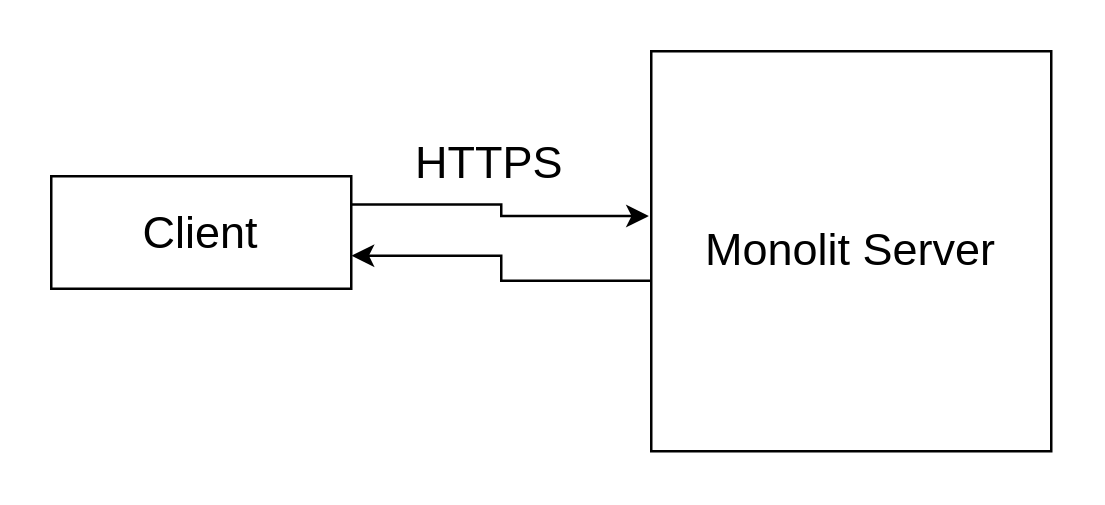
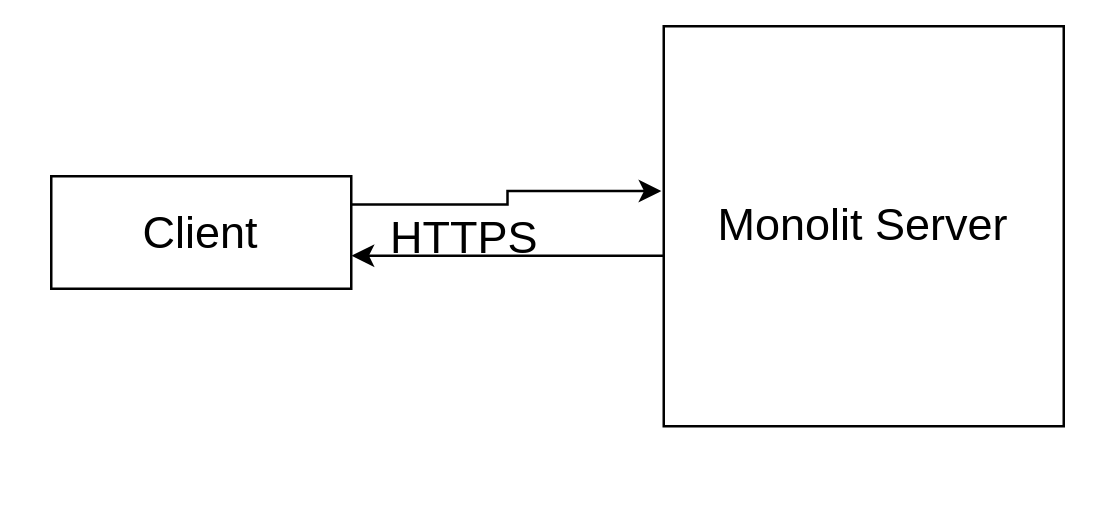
  <mxCell id="0" />
  <mxCell id="1" parent="0" />
  <mxCell id="2" style="edgeStyle=orthogonalEdgeStyle;rounded=0;orthogonalLoop=1;jettySize=auto;html=1;exitX=1.001;exitY=0.706;exitDx=0;exitDy=0;entryX=0.001;entryY=0.574;entryDx=0;entryDy=0;startArrow=classic;startFill=1;endArrow=none;endFill=0;exitPerimeter=0;entryPerimeter=0;" edge="1" parent="1" source="4" target="5"><mxGeometry relative="1" as="geometry" /></mxCell>
  <mxCell id="3" style="edgeStyle=orthogonalEdgeStyle;rounded=0;orthogonalLoop=1;jettySize=auto;html=1;exitX=1;exitY=0.25;exitDx=0;exitDy=0;entryX=-0.006;entryY=0.412;entryDx=0;entryDy=0;entryPerimeter=0;" edge="1" parent="1" source="4" target="5"><mxGeometry relative="1" as="geometry" /></mxCell>
  <mxCell id="4" value="&lt;font style=&quot;font-size: 18px&quot;&gt;Client&lt;/font&gt;" style="rounded=0;whiteSpace=wrap;html=1;" vertex="1" parent="1"><mxGeometry x="20" y="70" width="120" height="45" as="geometry" /></mxCell>
- <mxCell id="5" value="&lt;font style=&quot;font-size: 18px&quot;&gt;Monolit Server&lt;/font&gt;" style="rounded=0;whiteSpace=wrap;html=1;" vertex="1" parent="1"><mxGeometry x="260" y="20" width="160" height="160" as="geometry" /></mxCell>
- <mxCell id="6" value="HTTPS" style="text;html=1;align=center;verticalAlign=middle;resizable=0;points=[];autosize=1;strokeColor=none;fillColor=none;fontSize=18;" vertex="1" parent="1"><mxGeometry x="160" y="50" width="70" height="30" as="geometry" /></mxCell>
+ <mxCell id="5" value="&lt;font style=&quot;font-size: 18px&quot;&gt;Monolit Server&lt;/font&gt;" style="rounded=0;whiteSpace=wrap;html=1;" vertex="1" parent="1"><mxGeometry x="265" y="10" width="160" height="160" as="geometry" /></mxCell>
+ <mxCell id="6" value="HTTPS" style="text;html=1;align=center;verticalAlign=middle;resizable=0;points=[];autosize=1;strokeColor=none;fillColor=none;fontSize=18;" vertex="1" parent="1"><mxGeometry x="150" y="80" width="70" height="30" as="geometry" /></mxCell>
